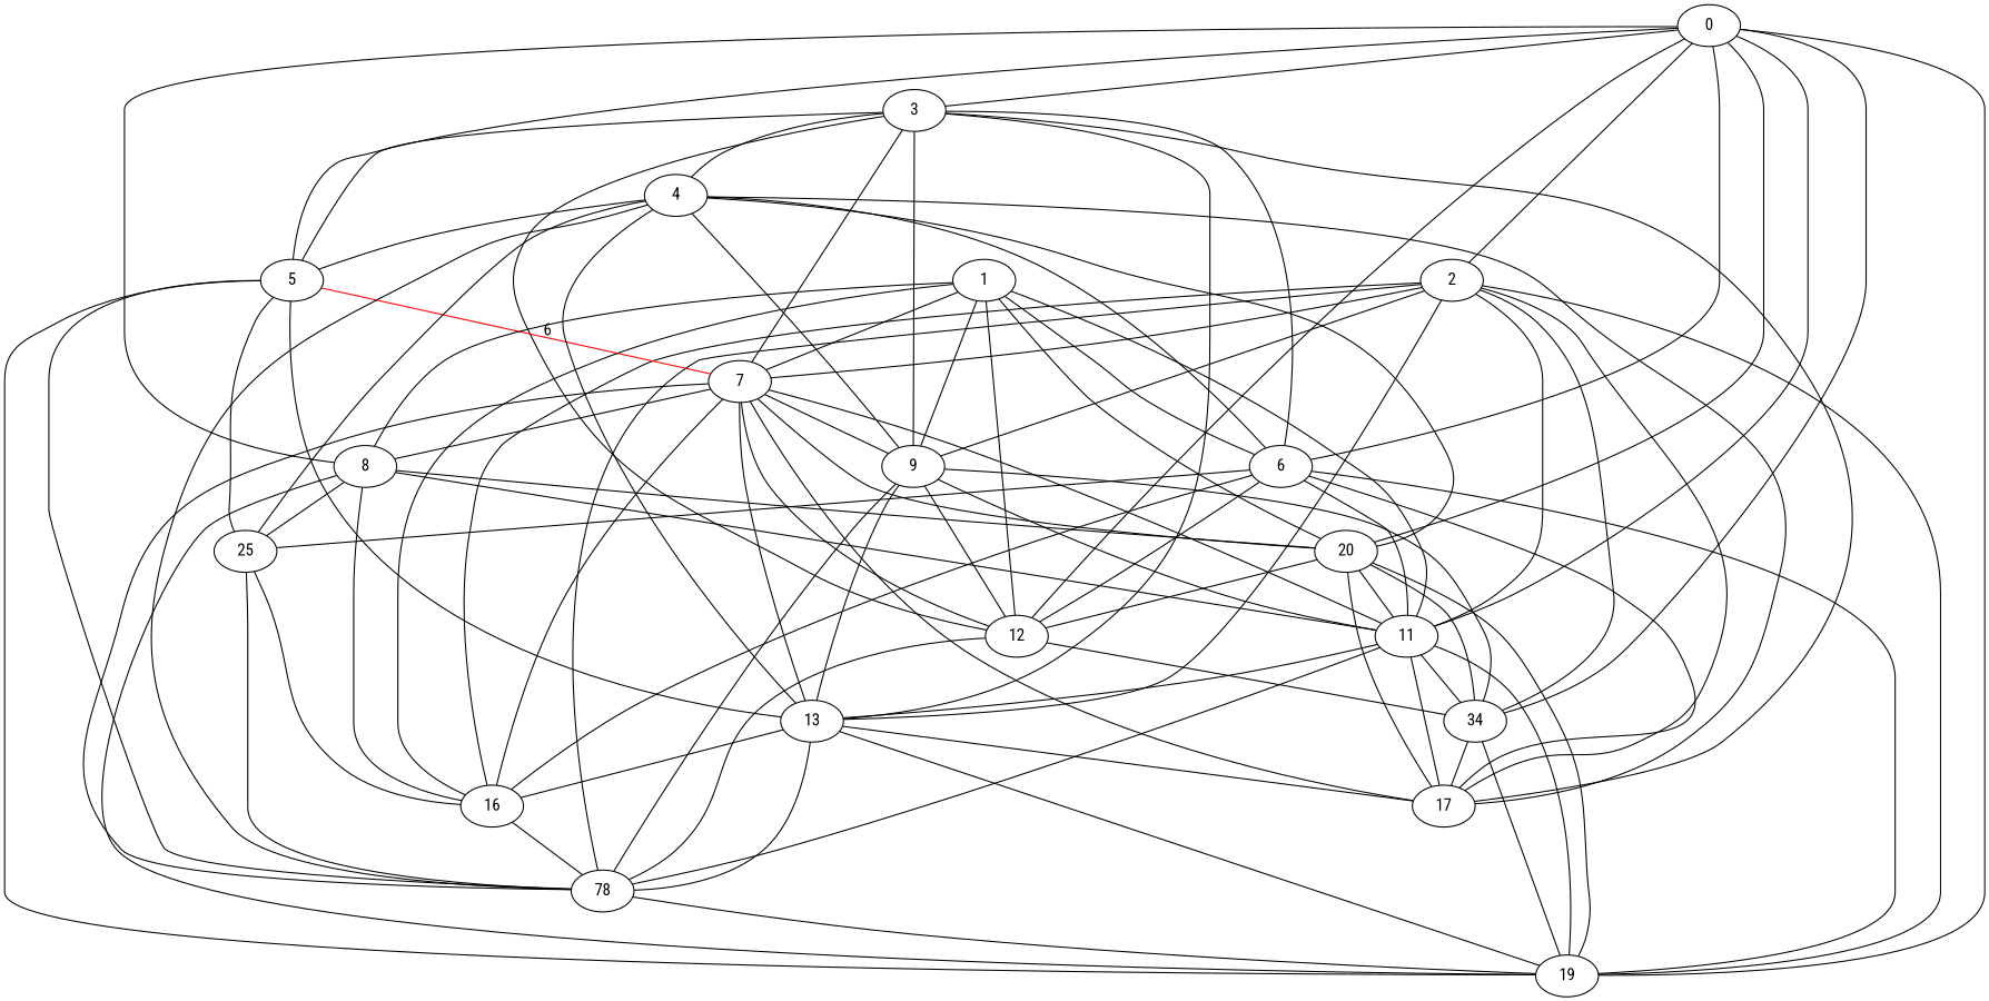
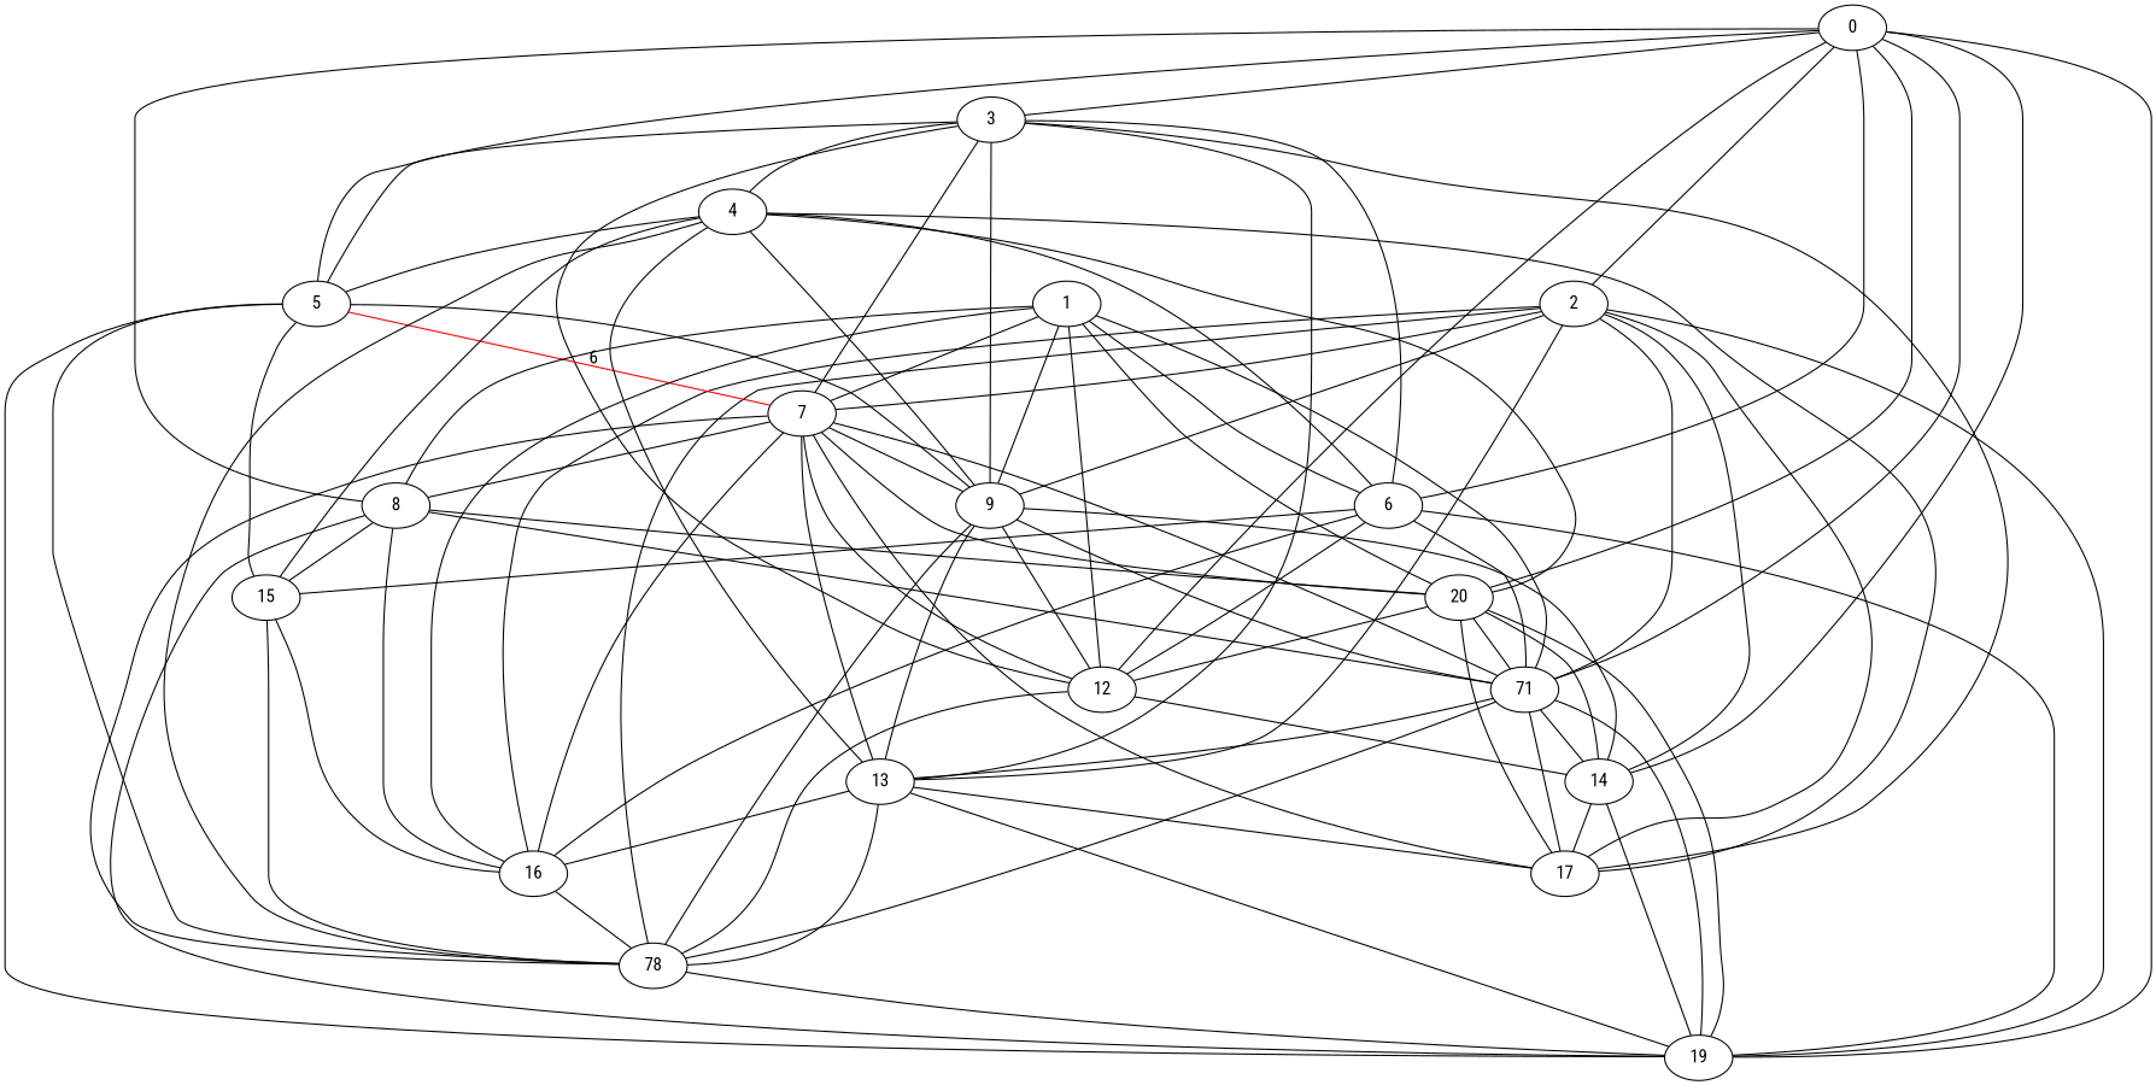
  graph {
    fontname="Roboto Condensed"
    node [fontname="Roboto Condensed"]
    edge [fontname="Roboto Condensed"]
    0
    2
    3
    5
    6
    8
    n7 [label=20]
-   11
+   11 [label=71]
    12
-   14 [label=34]
+   14
    19
    7
    9
    16
    13
    17
    n17 [label=78]
    4
-   15 [label=25]
+   15
    1
    0 -- 2
    0 -- 3
    0 -- 5
    0 -- 6
    0 -- 8
    0 -- n7
    0 -- 11
    0 -- 12
    0 -- 14
    0 -- 19
    2 -- 11
    2 -- 14
    2 -- 19
    2 -- 7
    2 -- 9
    2 -- 16
    2 -- 13
    2 -- 17
    2 -- n17
    3 -- 5
    3 -- 6
    3 -- 12
    3 -- 7
    3 -- 9
    3 -- 13
    3 -- 17
    3 -- 4
    5 -- 19
    5 -- 7 [color=red label=6]
-   5 -- 13
+   5 -- 9
    5 -- n17
    5 -- 15
    6 -- 11
    6 -- 12
    6 -- 19
    6 -- 16
-   6 -- 17
    6 -- 15
    8 -- n7
    8 -- 11
    8 -- 19
    8 -- 16
    8 -- 15
    n7 -- 11
    n7 -- 12
    n7 -- 14
    n7 -- 19
    n7 -- 17
    11 -- 14
    11 -- 19
    11 -- 13
    11 -- 17
    11 -- n17
    12 -- 14
    12 -- n17
    14 -- 19
    14 -- 17
    7 -- 8
    7 -- n7
    7 -- 11
    7 -- 12
    7 -- 9
    7 -- 16
    7 -- 13
    7 -- 17
    7 -- n17
    9 -- 11
    9 -- 12
    9 -- 14
    9 -- 13
    9 -- n17
    16 -- n17
    13 -- 19
    13 -- 16
    13 -- 17
    13 -- n17
    n17 -- 19
    4 -- 5
    4 -- 6
    4 -- n7
    4 -- 9
    4 -- 13
    4 -- 17
    4 -- n17
    4 -- 15
    15 -- 16
    15 -- n17
    1 -- 6
    1 -- 8
    1 -- n7
    1 -- 11
    1 -- 12
    1 -- 7
    1 -- 9
    1 -- 16
  }
